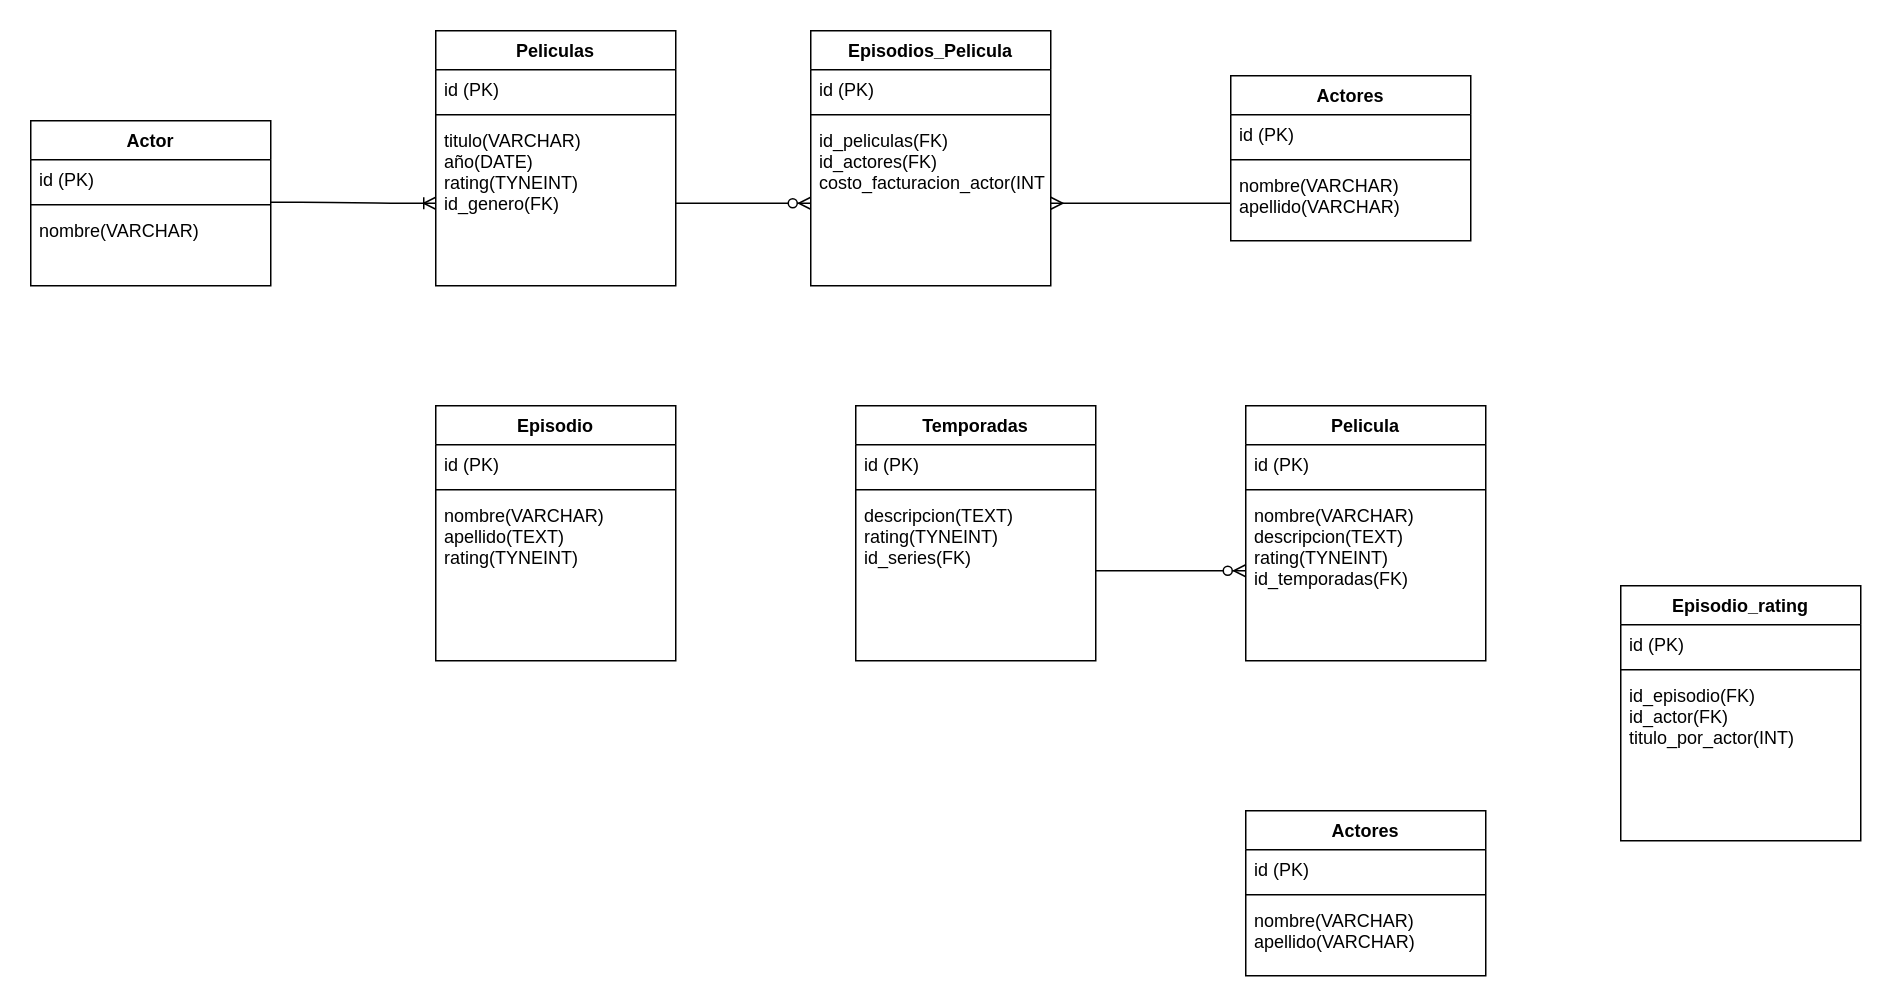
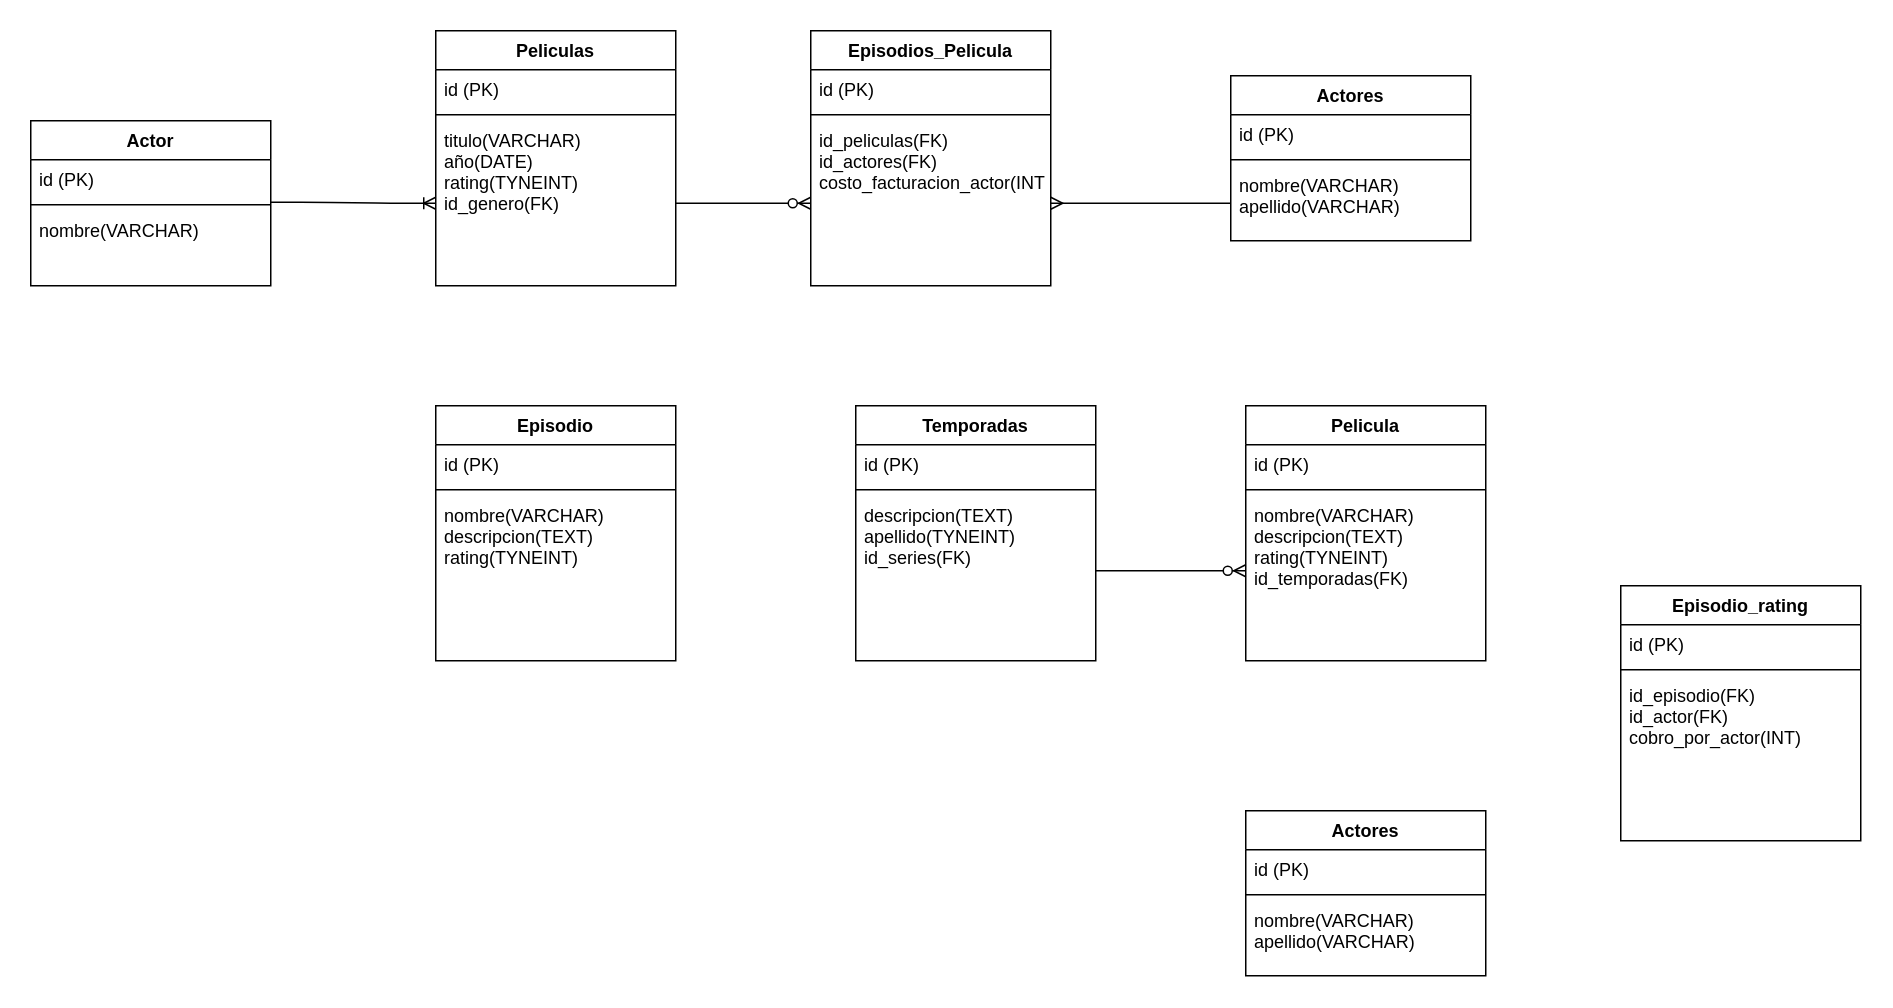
  <mxCell id="0" />
  <mxCell id="1" parent="0" />
  <mxCell id="2" value="Peliculas" style="swimlane;fontStyle=1;align=center;verticalAlign=top;childLayout=stackLayout;horizontal=1;startSize=26;horizontalStack=0;resizeParent=1;resizeParentMax=0;resizeLast=0;collapsible=1;marginBottom=0;" vertex="1" parent="1"><mxGeometry x="290" y="20" width="160" height="170" as="geometry" /></mxCell>
  <mxCell id="3" value="id (PK)" style="text;strokeColor=none;fillColor=none;align=left;verticalAlign=top;spacingLeft=4;spacingRight=4;overflow=hidden;rotatable=0;points=[[0,0.5],[1,0.5]];portConstraint=eastwest;" vertex="1" parent="2"><mxGeometry y="26" width="160" height="26" as="geometry" /></mxCell>
  <mxCell id="4" value="" style="line;strokeWidth=1;fillColor=none;align=left;verticalAlign=middle;spacingTop=-1;spacingLeft=3;spacingRight=3;rotatable=0;labelPosition=right;points=[];portConstraint=eastwest;" vertex="1" parent="2"><mxGeometry y="52" width="160" height="8" as="geometry" /></mxCell>
  <mxCell id="5" value="titulo(VARCHAR)&#10;año(DATE)&#10;rating(TYNEINT)&#10;id_genero(FK)&#10;" style="text;strokeColor=none;fillColor=none;align=left;verticalAlign=top;spacingLeft=4;spacingRight=4;overflow=hidden;rotatable=0;points=[[0,0.5],[1,0.5]];portConstraint=eastwest;" vertex="1" parent="2"><mxGeometry y="60" width="160" height="110" as="geometry" /></mxCell>
  <mxCell id="6" value="Actor" style="swimlane;fontStyle=1;align=center;verticalAlign=top;childLayout=stackLayout;horizontal=1;startSize=26;horizontalStack=0;resizeParent=1;resizeParentMax=0;resizeLast=0;collapsible=1;marginBottom=0;" vertex="1" parent="1"><mxGeometry x="20" y="80" width="160" height="110" as="geometry" /></mxCell>
  <mxCell id="7" value="id (PK)" style="text;strokeColor=none;fillColor=none;align=left;verticalAlign=top;spacingLeft=4;spacingRight=4;overflow=hidden;rotatable=0;points=[[0,0.5],[1,0.5]];portConstraint=eastwest;" vertex="1" parent="6"><mxGeometry y="26" width="160" height="26" as="geometry" /></mxCell>
  <mxCell id="8" value="" style="line;strokeWidth=1;fillColor=none;align=left;verticalAlign=middle;spacingTop=-1;spacingLeft=3;spacingRight=3;rotatable=0;labelPosition=right;points=[];portConstraint=eastwest;" vertex="1" parent="6"><mxGeometry y="52" width="160" height="8" as="geometry" /></mxCell>
  <mxCell id="9" value="nombre(VARCHAR)" style="text;strokeColor=none;fillColor=none;align=left;verticalAlign=top;spacingLeft=4;spacingRight=4;overflow=hidden;rotatable=0;points=[[0,0.5],[1,0.5]];portConstraint=eastwest;" vertex="1" parent="6"><mxGeometry y="60" width="160" height="50" as="geometry" /></mxCell>
  <mxCell id="10" value="Actores" style="swimlane;fontStyle=1;align=center;verticalAlign=top;childLayout=stackLayout;horizontal=1;startSize=26;horizontalStack=0;resizeParent=1;resizeParentMax=0;resizeLast=0;collapsible=1;marginBottom=0;" vertex="1" parent="1"><mxGeometry x="820" y="50" width="160" height="110" as="geometry" /></mxCell>
  <mxCell id="11" value="id (PK)" style="text;strokeColor=none;fillColor=none;align=left;verticalAlign=top;spacingLeft=4;spacingRight=4;overflow=hidden;rotatable=0;points=[[0,0.5],[1,0.5]];portConstraint=eastwest;" vertex="1" parent="10"><mxGeometry y="26" width="160" height="26" as="geometry" /></mxCell>
  <mxCell id="12" value="" style="line;strokeWidth=1;fillColor=none;align=left;verticalAlign=middle;spacingTop=-1;spacingLeft=3;spacingRight=3;rotatable=0;labelPosition=right;points=[];portConstraint=eastwest;" vertex="1" parent="10"><mxGeometry y="52" width="160" height="8" as="geometry" /></mxCell>
  <mxCell id="13" value="nombre(VARCHAR)&#10;apellido(VARCHAR)&#10;" style="text;strokeColor=none;fillColor=none;align=left;verticalAlign=top;spacingLeft=4;spacingRight=4;overflow=hidden;rotatable=0;points=[[0,0.5],[1,0.5]];portConstraint=eastwest;" vertex="1" parent="10"><mxGeometry y="60" width="160" height="50" as="geometry" /></mxCell>
  <mxCell id="14" value="Episodios_Pelicula" style="swimlane;fontStyle=1;align=center;verticalAlign=top;childLayout=stackLayout;horizontal=1;startSize=26;horizontalStack=0;resizeParent=1;resizeParentMax=0;resizeLast=0;collapsible=1;marginBottom=0;" vertex="1" parent="1"><mxGeometry x="540" y="20" width="160" height="170" as="geometry" /></mxCell>
  <mxCell id="15" value="id (PK)" style="text;strokeColor=none;fillColor=none;align=left;verticalAlign=top;spacingLeft=4;spacingRight=4;overflow=hidden;rotatable=0;points=[[0,0.5],[1,0.5]];portConstraint=eastwest;" vertex="1" parent="14"><mxGeometry y="26" width="160" height="26" as="geometry" /></mxCell>
  <mxCell id="16" value="" style="line;strokeWidth=1;fillColor=none;align=left;verticalAlign=middle;spacingTop=-1;spacingLeft=3;spacingRight=3;rotatable=0;labelPosition=right;points=[];portConstraint=eastwest;" vertex="1" parent="14"><mxGeometry y="52" width="160" height="8" as="geometry" /></mxCell>
  <mxCell id="17" value="id_peliculas(FK)&#10;id_actores(FK)&#10;costo_facturacion_actor(INT))" style="text;strokeColor=none;fillColor=none;align=left;verticalAlign=top;spacingLeft=4;spacingRight=4;overflow=hidden;rotatable=0;points=[[0,0.5],[1,0.5]];portConstraint=eastwest;" vertex="1" parent="14"><mxGeometry y="60" width="160" height="110" as="geometry" /></mxCell>
  <mxCell id="18" value="" style="edgeStyle=entityRelationEdgeStyle;fontSize=12;html=1;endArrow=ERoneToMany;exitX=1;exitY=1.088;exitDx=0;exitDy=0;exitPerimeter=0;" edge="1" parent="1" source="7" target="5"><mxGeometry width="100" height="100" relative="1" as="geometry"><mxPoint x="70" y="310" as="sourcePoint" /><mxPoint x="421" y="104" as="targetPoint" /></mxGeometry></mxCell>
  <mxCell id="19" value="" style="edgeStyle=entityRelationEdgeStyle;fontSize=12;html=1;endArrow=ERzeroToMany;endFill=1;entryX=0;entryY=0.5;entryDx=0;entryDy=0;exitX=1;exitY=0.5;exitDx=0;exitDy=0;" edge="1" parent="1" source="5" target="17"><mxGeometry width="100" height="100" relative="1" as="geometry"><mxPoint x="400" y="230" as="sourcePoint" /><mxPoint x="540" y="45" as="targetPoint" /></mxGeometry></mxCell>
  <mxCell id="20" value="" style="edgeStyle=entityRelationEdgeStyle;fontSize=12;html=1;endArrow=ERmany;" edge="1" parent="1" source="13" target="17"><mxGeometry width="100" height="100" relative="1" as="geometry"><mxPoint x="806" y="130" as="sourcePoint" /><mxPoint x="750" y="250" as="targetPoint" /></mxGeometry></mxCell>
  <mxCell id="21" value="Episodio" style="swimlane;fontStyle=1;align=center;verticalAlign=top;childLayout=stackLayout;horizontal=1;startSize=26;horizontalStack=0;resizeParent=1;resizeParentMax=0;resizeLast=0;collapsible=1;marginBottom=0;" vertex="1" parent="1"><mxGeometry x="290" y="270" width="160" height="170" as="geometry" /></mxCell>
  <mxCell id="22" value="id (PK)" style="text;strokeColor=none;fillColor=none;align=left;verticalAlign=top;spacingLeft=4;spacingRight=4;overflow=hidden;rotatable=0;points=[[0,0.5],[1,0.5]];portConstraint=eastwest;" vertex="1" parent="21"><mxGeometry y="26" width="160" height="26" as="geometry" /></mxCell>
  <mxCell id="23" value="" style="line;strokeWidth=1;fillColor=none;align=left;verticalAlign=middle;spacingTop=-1;spacingLeft=3;spacingRight=3;rotatable=0;labelPosition=right;points=[];portConstraint=eastwest;" vertex="1" parent="21"><mxGeometry y="52" width="160" height="8" as="geometry" /></mxCell>
- <mxCell id="24" value="nombre(VARCHAR)&#10;apellido(TEXT)&#10;rating(TYNEINT)" style="text;strokeColor=none;fillColor=none;align=left;verticalAlign=top;spacingLeft=4;spacingRight=4;overflow=hidden;rotatable=0;points=[[0,0.5],[1,0.5]];portConstraint=eastwest;" vertex="1" parent="21"><mxGeometry y="60" width="160" height="110" as="geometry" /></mxCell>
+ <mxCell id="24" value="nombre(VARCHAR)&#10;descripcion(TEXT)&#10;rating(TYNEINT)" style="text;strokeColor=none;fillColor=none;align=left;verticalAlign=top;spacingLeft=4;spacingRight=4;overflow=hidden;rotatable=0;points=[[0,0.5],[1,0.5]];portConstraint=eastwest;" vertex="1" parent="21"><mxGeometry y="60" width="160" height="110" as="geometry" /></mxCell>
  <mxCell id="25" value="Temporadas" style="swimlane;fontStyle=1;align=center;verticalAlign=top;childLayout=stackLayout;horizontal=1;startSize=26;horizontalStack=0;resizeParent=1;resizeParentMax=0;resizeLast=0;collapsible=1;marginBottom=0;" vertex="1" parent="1"><mxGeometry x="570" y="270" width="160" height="170" as="geometry" /></mxCell>
  <mxCell id="26" value="id (PK)" style="text;strokeColor=none;fillColor=none;align=left;verticalAlign=top;spacingLeft=4;spacingRight=4;overflow=hidden;rotatable=0;points=[[0,0.5],[1,0.5]];portConstraint=eastwest;" vertex="1" parent="25"><mxGeometry y="26" width="160" height="26" as="geometry" /></mxCell>
  <mxCell id="27" value="" style="line;strokeWidth=1;fillColor=none;align=left;verticalAlign=middle;spacingTop=-1;spacingLeft=3;spacingRight=3;rotatable=0;labelPosition=right;points=[];portConstraint=eastwest;" vertex="1" parent="25"><mxGeometry y="52" width="160" height="8" as="geometry" /></mxCell>
- <mxCell id="28" value="descripcion(TEXT)&#10;rating(TYNEINT)&#10;id_series(FK)" style="text;strokeColor=none;fillColor=none;align=left;verticalAlign=top;spacingLeft=4;spacingRight=4;overflow=hidden;rotatable=0;points=[[0,0.5],[1,0.5]];portConstraint=eastwest;" vertex="1" parent="25"><mxGeometry y="60" width="160" height="110" as="geometry" /></mxCell>
+ <mxCell id="28" value="descripcion(TEXT)&#10;apellido(TYNEINT)&#10;id_series(FK)" style="text;strokeColor=none;fillColor=none;align=left;verticalAlign=top;spacingLeft=4;spacingRight=4;overflow=hidden;rotatable=0;points=[[0,0.5],[1,0.5]];portConstraint=eastwest;" vertex="1" parent="25"><mxGeometry y="60" width="160" height="110" as="geometry" /></mxCell>
  <mxCell id="29" value="Pelicula" style="swimlane;fontStyle=1;align=center;verticalAlign=top;childLayout=stackLayout;horizontal=1;startSize=26;horizontalStack=0;resizeParent=1;resizeParentMax=0;resizeLast=0;collapsible=1;marginBottom=0;" vertex="1" parent="1"><mxGeometry x="830" y="270" width="160" height="170" as="geometry" /></mxCell>
  <mxCell id="30" value="id (PK)" style="text;strokeColor=none;fillColor=none;align=left;verticalAlign=top;spacingLeft=4;spacingRight=4;overflow=hidden;rotatable=0;points=[[0,0.5],[1,0.5]];portConstraint=eastwest;" vertex="1" parent="29"><mxGeometry y="26" width="160" height="26" as="geometry" /></mxCell>
  <mxCell id="31" value="" style="line;strokeWidth=1;fillColor=none;align=left;verticalAlign=middle;spacingTop=-1;spacingLeft=3;spacingRight=3;rotatable=0;labelPosition=right;points=[];portConstraint=eastwest;" vertex="1" parent="29"><mxGeometry y="52" width="160" height="8" as="geometry" /></mxCell>
  <mxCell id="32" value="nombre(VARCHAR)&#10;descripcion(TEXT)&#10;rating(TYNEINT)&#10;id_temporadas(FK)&#10;" style="text;strokeColor=none;fillColor=none;align=left;verticalAlign=top;spacingLeft=4;spacingRight=4;overflow=hidden;rotatable=0;points=[[0,0.5],[1,0.5]];portConstraint=eastwest;" vertex="1" parent="29"><mxGeometry y="60" width="160" height="110" as="geometry" /></mxCell>
  <mxCell id="33" value="" style="edgeStyle=entityRelationEdgeStyle;fontSize=12;html=1;endArrow=ERzeroToMany;endFill=1;exitX=1;exitY=0.5;exitDx=0;exitDy=0;" edge="1" parent="1"><mxGeometry width="100" height="100" relative="1" as="geometry"><mxPoint x="730" y="380" as="sourcePoint" /><mxPoint x="830" y="380" as="targetPoint" /></mxGeometry></mxCell>
  <mxCell id="34" value="Actores" style="swimlane;fontStyle=1;align=center;verticalAlign=top;childLayout=stackLayout;horizontal=1;startSize=26;horizontalStack=0;resizeParent=1;resizeParentMax=0;resizeLast=0;collapsible=1;marginBottom=0;" vertex="1" parent="1"><mxGeometry x="830" y="540" width="160" height="110" as="geometry" /></mxCell>
  <mxCell id="35" value="id (PK)" style="text;strokeColor=none;fillColor=none;align=left;verticalAlign=top;spacingLeft=4;spacingRight=4;overflow=hidden;rotatable=0;points=[[0,0.5],[1,0.5]];portConstraint=eastwest;" vertex="1" parent="34"><mxGeometry y="26" width="160" height="26" as="geometry" /></mxCell>
  <mxCell id="36" value="" style="line;strokeWidth=1;fillColor=none;align=left;verticalAlign=middle;spacingTop=-1;spacingLeft=3;spacingRight=3;rotatable=0;labelPosition=right;points=[];portConstraint=eastwest;" vertex="1" parent="34"><mxGeometry y="52" width="160" height="8" as="geometry" /></mxCell>
  <mxCell id="37" value="nombre(VARCHAR)&#10;apellido(VARCHAR)&#10;" style="text;strokeColor=none;fillColor=none;align=left;verticalAlign=top;spacingLeft=4;spacingRight=4;overflow=hidden;rotatable=0;points=[[0,0.5],[1,0.5]];portConstraint=eastwest;" vertex="1" parent="34"><mxGeometry y="60" width="160" height="50" as="geometry" /></mxCell>
  <mxCell id="38" value="Episodio_rating" style="swimlane;fontStyle=1;align=center;verticalAlign=top;childLayout=stackLayout;horizontal=1;startSize=26;horizontalStack=0;resizeParent=1;resizeParentMax=0;resizeLast=0;collapsible=1;marginBottom=0;" vertex="1" parent="1"><mxGeometry x="1080" y="390" width="160" height="170" as="geometry" /></mxCell>
  <mxCell id="39" value="id (PK)" style="text;strokeColor=none;fillColor=none;align=left;verticalAlign=top;spacingLeft=4;spacingRight=4;overflow=hidden;rotatable=0;points=[[0,0.5],[1,0.5]];portConstraint=eastwest;" vertex="1" parent="38"><mxGeometry y="26" width="160" height="26" as="geometry" /></mxCell>
  <mxCell id="40" value="" style="line;strokeWidth=1;fillColor=none;align=left;verticalAlign=middle;spacingTop=-1;spacingLeft=3;spacingRight=3;rotatable=0;labelPosition=right;points=[];portConstraint=eastwest;" vertex="1" parent="38"><mxGeometry y="52" width="160" height="8" as="geometry" /></mxCell>
- <mxCell id="41" value="id_episodio(FK)&#10;id_actor(FK)&#10;titulo_por_actor(INT)" style="text;strokeColor=none;fillColor=none;align=left;verticalAlign=top;spacingLeft=4;spacingRight=4;overflow=hidden;rotatable=0;points=[[0,0.5],[1,0.5]];portConstraint=eastwest;" vertex="1" parent="38"><mxGeometry y="60" width="160" height="110" as="geometry" /></mxCell>
+ <mxCell id="41" value="id_episodio(FK)&#10;id_actor(FK)&#10;cobro_por_actor(INT)" style="text;strokeColor=none;fillColor=none;align=left;verticalAlign=top;spacingLeft=4;spacingRight=4;overflow=hidden;rotatable=0;points=[[0,0.5],[1,0.5]];portConstraint=eastwest;" vertex="1" parent="38"><mxGeometry y="60" width="160" height="110" as="geometry" /></mxCell>
